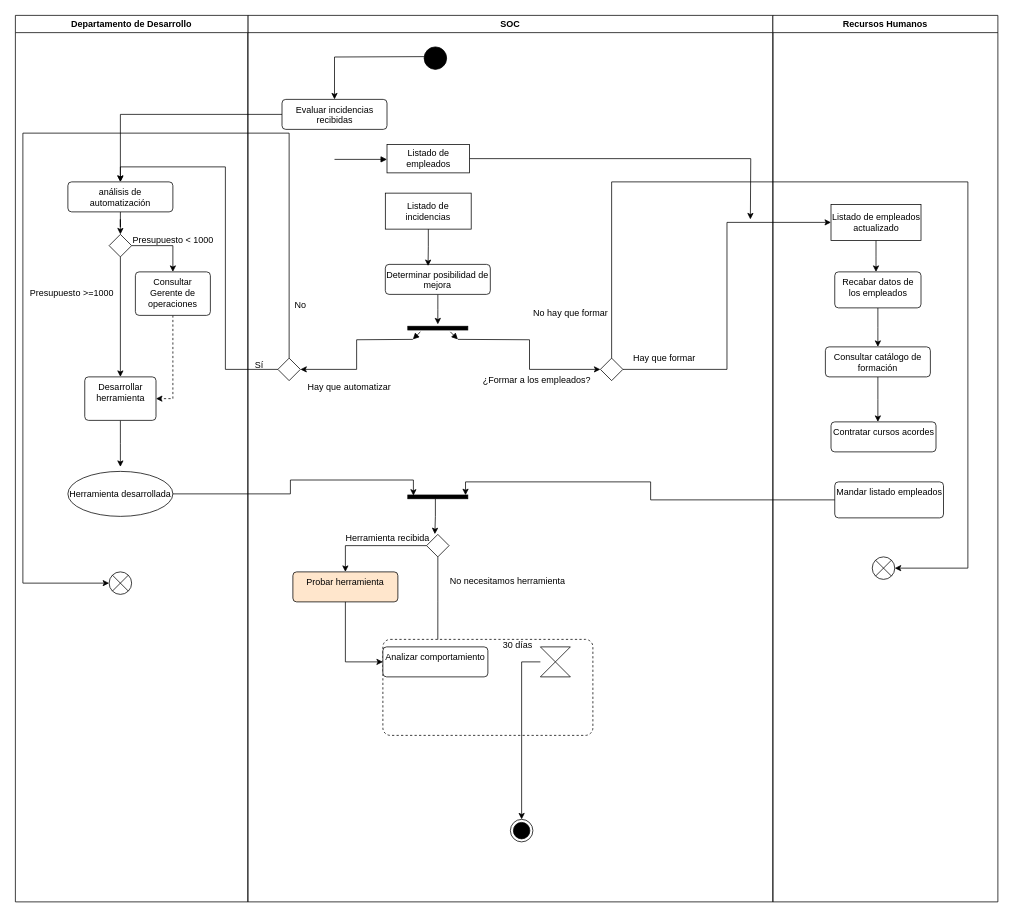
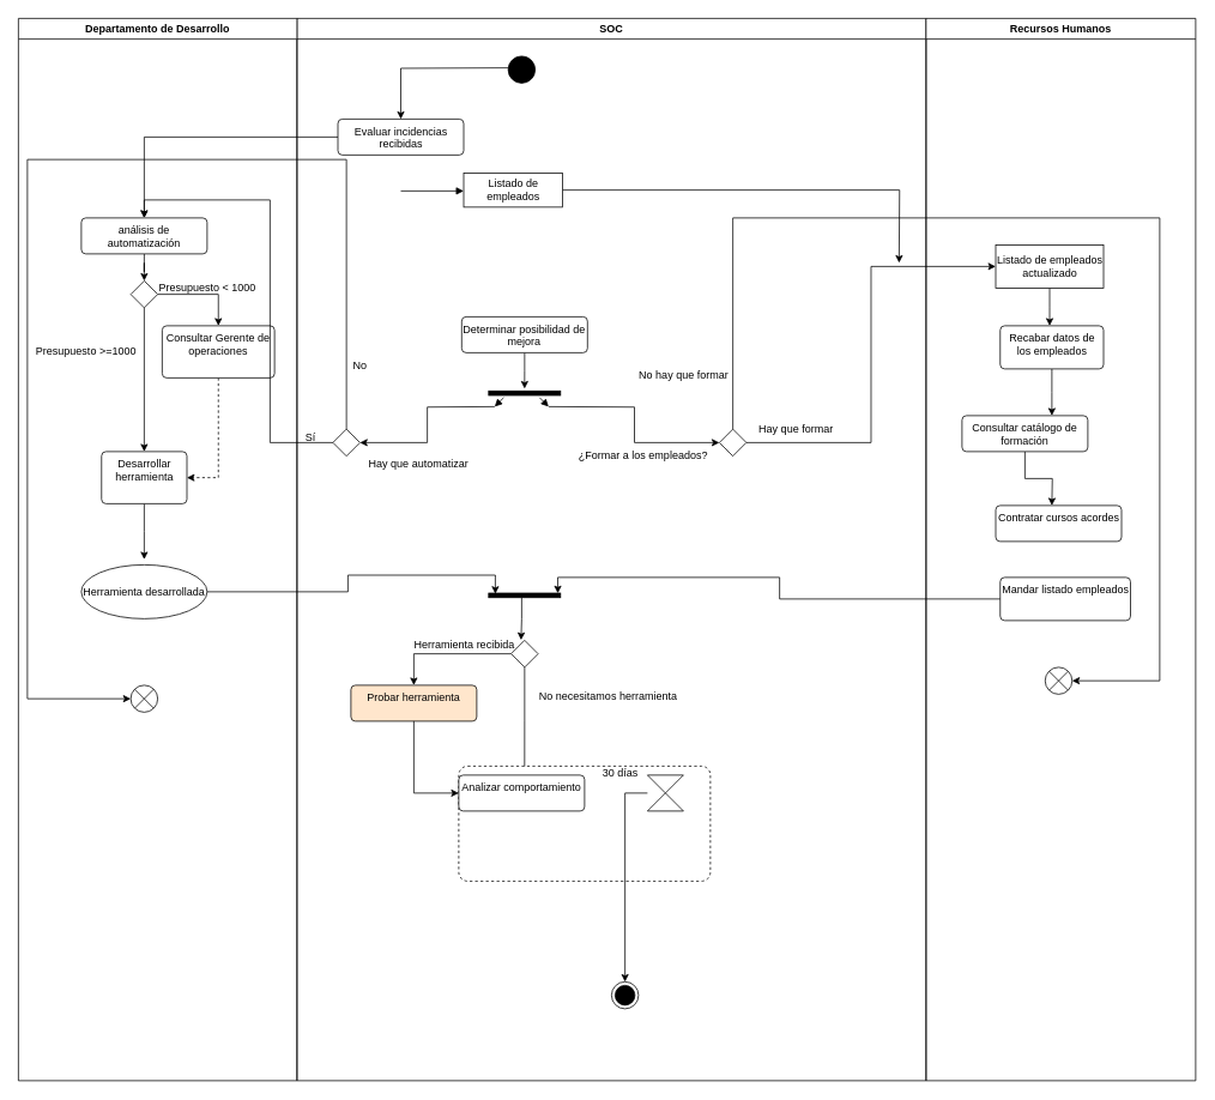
  <mxCell id="0" />
  <mxCell id="1" parent="0" />
  <mxCell id="2" value="SOC" style="swimlane;whiteSpace=wrap;fillOpacity=50;" vertex="1" parent="1"><mxGeometry x="330" y="20" width="700" height="1182" as="geometry" /></mxCell>
  <mxCell id="3" style="edgeStyle=orthogonalEdgeStyle;rounded=0;orthogonalLoop=1;jettySize=auto;html=1;entryX=0.5;entryY=0;entryDx=0;entryDy=0;" edge="1" parent="2" target="5"><mxGeometry relative="1" as="geometry"><mxPoint x="235.0" y="55.0" as="sourcePoint" /></mxGeometry></mxCell>
  <mxCell id="4" style="edgeStyle=orthogonalEdgeStyle;rounded=0;orthogonalLoop=1;jettySize=auto;html=1;" edge="1" parent="2" source="5" target="40"><mxGeometry relative="1" as="geometry" /></mxCell>
  <mxCell id="5" value="Evaluar incidencias recibidas&lt;div&gt;&lt;br&gt;&lt;/div&gt;" style="html=1;align=center;verticalAlign=top;rounded=1;absoluteArcSize=1;arcSize=10;dashed=0;whiteSpace=wrap;" vertex="1" parent="2"><mxGeometry x="45.5" y="112" width="140" height="40" as="geometry" /></mxCell>
- <mxCell id="6" value="Listado de incidencias" style="html=1;align=center;verticalAlign=middle;rounded=0;absoluteArcSize=1;arcSize=10;dashed=0;whiteSpace=wrap;" vertex="1" parent="2"><mxGeometry x="183.25" y="237" width="114.5" height="48" as="geometry" /></mxCell>
  <mxCell id="7" style="edgeStyle=orthogonalEdgeStyle;rounded=0;orthogonalLoop=1;jettySize=auto;html=1;entryX=0.5;entryY=0;entryDx=0;entryDy=0;" edge="1" parent="2" source="8"><mxGeometry relative="1" as="geometry"><mxPoint x="253.25" y="412" as="targetPoint" /></mxGeometry></mxCell>
  <mxCell id="8" value="Determinar posibilidad de mejora&lt;div&gt;&lt;br&gt;&lt;/div&gt;" style="html=1;align=center;verticalAlign=top;rounded=1;absoluteArcSize=1;arcSize=10;dashed=0;whiteSpace=wrap;" vertex="1" parent="2"><mxGeometry x="183.25" y="332" width="140" height="40" as="geometry" /></mxCell>
  <mxCell id="9" style="edgeStyle=orthogonalEdgeStyle;rounded=0;orthogonalLoop=1;jettySize=auto;html=1;" edge="1" parent="2" source="10"><mxGeometry relative="1" as="geometry"><mxPoint x="670" y="272" as="targetPoint" /></mxGeometry></mxCell>
  <mxCell id="10" value="Listado de empleados" style="html=1;align=center;verticalAlign=middle;rounded=0;absoluteArcSize=1;arcSize=10;dashed=0;whiteSpace=wrap;" vertex="1" parent="2"><mxGeometry x="185.5" y="172" width="110" height="38" as="geometry" /></mxCell>
  <mxCell id="11" value="" style="html=1;verticalAlign=bottom;labelBackgroundColor=none;endArrow=block;endFill=1;endSize=6;align=left;rounded=0;" edge="1" parent="2"><mxGeometry x="-1" relative="1" as="geometry"><mxPoint x="115.5" y="192" as="sourcePoint" /><mxPoint x="185.5" y="192" as="targetPoint" /></mxGeometry></mxCell>
- <mxCell id="12" style="edgeStyle=orthogonalEdgeStyle;rounded=0;orthogonalLoop=1;jettySize=auto;html=1;entryX=0.407;entryY=0.055;entryDx=0;entryDy=0;entryPerimeter=0;" edge="1" parent="2" source="6" target="8"><mxGeometry relative="1" as="geometry" /></mxCell>
  <mxCell id="13" value="" style="html=1;points=[];perimeter=orthogonalPerimeter;fillColor=strokeColor;rotation=90;" vertex="1" parent="2"><mxGeometry x="250.75" y="377" width="5" height="80" as="geometry" /></mxCell>
  <mxCell id="14" value="" style="html=1;verticalAlign=bottom;labelBackgroundColor=none;endArrow=block;endFill=1;rounded=0;" edge="1" parent="2"><mxGeometry width="160" relative="1" as="geometry"><mxPoint x="230" y="422" as="sourcePoint" /><mxPoint x="220" y="432" as="targetPoint" /></mxGeometry></mxCell>
  <mxCell id="15" value="" style="html=1;verticalAlign=bottom;labelBackgroundColor=none;endArrow=block;endFill=1;rounded=0;" edge="1" parent="2"><mxGeometry width="160" relative="1" as="geometry"><mxPoint x="270" y="422" as="sourcePoint" /><mxPoint x="280" y="432" as="targetPoint" /></mxGeometry></mxCell>
  <mxCell id="16" value="" style="html=1;points=[];perimeter=orthogonalPerimeter;fillColor=strokeColor;rotation=90;" vertex="1" parent="2"><mxGeometry x="250.75" y="602" width="5" height="80" as="geometry" /></mxCell>
  <mxCell id="17" style="edgeStyle=orthogonalEdgeStyle;rounded=0;orthogonalLoop=1;jettySize=auto;html=1;entryX=0.5;entryY=0;entryDx=0;entryDy=0;" edge="1" parent="2" source="19" target="22"><mxGeometry relative="1" as="geometry" /></mxCell>
  <mxCell id="18" style="edgeStyle=orthogonalEdgeStyle;rounded=0;orthogonalLoop=1;jettySize=auto;html=1;" edge="1" parent="2" source="19"><mxGeometry relative="1" as="geometry"><mxPoint x="253.25" y="842" as="targetPoint" /></mxGeometry></mxCell>
  <mxCell id="19" value="" style="rhombus;" vertex="1" parent="2"><mxGeometry x="238.25" y="692" width="30" height="30" as="geometry" /></mxCell>
  <mxCell id="20" style="edgeStyle=orthogonalEdgeStyle;rounded=0;orthogonalLoop=1;jettySize=auto;html=1;entryX=0.369;entryY=-0.01;entryDx=0;entryDy=0;entryPerimeter=0;" edge="1" parent="2" source="16" target="19"><mxGeometry relative="1" as="geometry"><Array as="points"><mxPoint x="250" y="668" /><mxPoint x="249" y="668" /></Array></mxGeometry></mxCell>
  <mxCell id="21" value="Herramienta recibida" style="text;html=1;align=center;verticalAlign=middle;resizable=0;points=[];autosize=1;strokeColor=none;fillColor=none;" vertex="1" parent="2"><mxGeometry x="120.75" y="682" width="130" height="30" as="geometry" /></mxCell>
  <mxCell id="22" value="Probar herramienta" style="html=1;align=center;verticalAlign=top;rounded=1;absoluteArcSize=1;arcSize=10;dashed=0;whiteSpace=wrap;fillColor=#ffe6cc;" vertex="1" parent="2"><mxGeometry x="60" y="742" width="140" height="40" as="geometry" /></mxCell>
  <mxCell id="23" value="" style="ellipse;html=1;shape=endState;fillColor=strokeColor;" vertex="1" parent="2"><mxGeometry x="350" y="1072" width="30" height="30" as="geometry" /></mxCell>
  <mxCell id="24" value="" style="ellipse;fillColor=strokeColor;html=1;" vertex="1" parent="2"><mxGeometry x="235" y="42" width="30" height="30" as="geometry" /></mxCell>
  <mxCell id="25" value="Hay que automatizar" style="text;html=1;align=center;verticalAlign=middle;resizable=0;points=[];autosize=1;strokeColor=none;fillColor=none;" vertex="1" parent="2"><mxGeometry x="70" y="481" width="130" height="30" as="geometry" /></mxCell>
  <mxCell id="26" value="" style="rhombus;" vertex="1" parent="2"><mxGeometry x="40" y="457" width="30" height="30" as="geometry" /></mxCell>
  <mxCell id="27" value="Sí" style="text;html=1;align=center;verticalAlign=middle;resizable=0;points=[];autosize=1;strokeColor=none;fillColor=none;" vertex="1" parent="2"><mxGeometry y="451" width="30" height="30" as="geometry" /></mxCell>
  <mxCell id="28" value="No" style="text;html=1;align=center;verticalAlign=middle;resizable=0;points=[];autosize=1;strokeColor=none;fillColor=none;" vertex="1" parent="2"><mxGeometry x="50" y="372" width="40" height="30" as="geometry" /></mxCell>
  <mxCell id="29" value="" style="rhombus;" vertex="1" parent="2"><mxGeometry x="470" y="457" width="30" height="30" as="geometry" /></mxCell>
  <mxCell id="30" value="No hay que formar" style="text;html=1;align=center;verticalAlign=middle;resizable=0;points=[];autosize=1;strokeColor=none;fillColor=none;" vertex="1" parent="2"><mxGeometry x="370" y="382" width="120" height="30" as="geometry" /></mxCell>
  <mxCell id="31" value="Hay que formar" style="text;html=1;align=center;verticalAlign=middle;resizable=0;points=[];autosize=1;strokeColor=none;fillColor=none;" vertex="1" parent="2"><mxGeometry x="500" y="442" width="110" height="30" as="geometry" /></mxCell>
  <mxCell id="32" value="¿Formar a los empleados?" style="text;html=1;align=center;verticalAlign=middle;resizable=0;points=[];autosize=1;strokeColor=none;fillColor=none;" vertex="1" parent="2"><mxGeometry x="300" y="472" width="170" height="30" as="geometry" /></mxCell>
  <mxCell id="33" value="No necesitamos herramienta&lt;div&gt;&lt;br&gt;&lt;/div&gt;" style="text;html=1;align=center;verticalAlign=middle;resizable=0;points=[];autosize=1;strokeColor=none;fillColor=none;" vertex="1" parent="2"><mxGeometry x="255.75" y="742" width="180" height="40" as="geometry" /></mxCell>
  <mxCell id="34" value="" style="html=1;align=center;verticalAlign=top;rounded=1;absoluteArcSize=1;arcSize=20;dashed=1;whiteSpace=wrap;" vertex="1" parent="2"><mxGeometry x="180" y="832" width="280" height="128" as="geometry" /></mxCell>
  <mxCell id="35" style="edgeStyle=orthogonalEdgeStyle;rounded=0;orthogonalLoop=1;jettySize=auto;html=1;entryX=0.5;entryY=0;entryDx=0;entryDy=0;" edge="1" parent="2" source="36" target="23"><mxGeometry relative="1" as="geometry" /></mxCell>
  <mxCell id="36" value="" style="shape=collate;html=1;" vertex="1" parent="2"><mxGeometry x="390" y="842" width="40" height="40" as="geometry" /></mxCell>
  <mxCell id="37" value="30 días&lt;div&gt;&lt;br&gt;&lt;/div&gt;" style="text;html=1;align=center;verticalAlign=middle;whiteSpace=wrap;rounded=0;" vertex="1" parent="2"><mxGeometry x="330" y="832" width="60" height="30" as="geometry" /></mxCell>
  <mxCell id="38" value="Departamento de Desarrollo" style="swimlane;whiteSpace=wrap" vertex="1" parent="1"><mxGeometry x="20" y="20" width="310" height="1182" as="geometry" /></mxCell>
  <mxCell id="39" style="edgeStyle=orthogonalEdgeStyle;rounded=0;orthogonalLoop=1;jettySize=auto;html=1;entryX=0.5;entryY=0;entryDx=0;entryDy=0;" edge="1" parent="38" source="40" target="43"><mxGeometry relative="1" as="geometry" /></mxCell>
  <mxCell id="40" value="análisis de automatización" style="html=1;align=center;verticalAlign=top;rounded=1;absoluteArcSize=1;arcSize=10;dashed=0;whiteSpace=wrap;" vertex="1" parent="38"><mxGeometry x="70" y="222" width="140" height="40" as="geometry" /></mxCell>
  <mxCell id="41" style="edgeStyle=orthogonalEdgeStyle;rounded=0;orthogonalLoop=1;jettySize=auto;html=1;entryX=0.5;entryY=0;entryDx=0;entryDy=0;" edge="1" parent="38" source="43" target="45"><mxGeometry relative="1" as="geometry" /></mxCell>
  <mxCell id="42" style="edgeStyle=orthogonalEdgeStyle;rounded=0;orthogonalLoop=1;jettySize=auto;html=1;entryX=0.5;entryY=0;entryDx=0;entryDy=0;" edge="1" parent="38" source="43" target="47"><mxGeometry relative="1" as="geometry" /></mxCell>
  <mxCell id="43" value="" style="rhombus;" vertex="1" parent="38"><mxGeometry x="125" y="292" width="30" height="30" as="geometry" /></mxCell>
  <mxCell id="44" style="edgeStyle=orthogonalEdgeStyle;rounded=0;orthogonalLoop=1;jettySize=auto;html=1;" edge="1" parent="38" source="45"><mxGeometry relative="1" as="geometry"><mxPoint x="140.0" y="602" as="targetPoint" /></mxGeometry></mxCell>
  <mxCell id="45" value="&lt;div&gt;&lt;span style=&quot;background-color: transparent; color: light-dark(rgb(0, 0, 0), rgb(255, 255, 255));&quot;&gt;Desarrollar herramienta&lt;/span&gt;&lt;/div&gt;" style="html=1;align=center;verticalAlign=top;rounded=1;absoluteArcSize=1;arcSize=10;dashed=0;whiteSpace=wrap;" vertex="1" parent="38"><mxGeometry x="92.5" y="482" width="95" height="58" as="geometry" /></mxCell>
  <mxCell id="46" style="edgeStyle=orthogonalEdgeStyle;rounded=0;orthogonalLoop=1;jettySize=auto;html=1;entryX=1;entryY=0.5;entryDx=0;entryDy=0;dashed=1;" edge="1" parent="38" source="47" target="45"><mxGeometry relative="1" as="geometry" /></mxCell>
- <mxCell id="47" value="&lt;div&gt;Consultar Gerente de operaciones&lt;/div&gt;" style="html=1;align=center;verticalAlign=top;rounded=1;absoluteArcSize=1;arcSize=10;dashed=0;whiteSpace=wrap;" vertex="1" parent="38"><mxGeometry x="160" y="342" width="100" height="58" as="geometry" /></mxCell>
+ <mxCell id="47" value="&lt;div&gt;Consultar Gerente de operaciones&lt;/div&gt;" style="html=1;align=center;verticalAlign=top;rounded=1;absoluteArcSize=1;arcSize=10;dashed=0;whiteSpace=wrap;" vertex="1" parent="38"><mxGeometry x="160" y="342" width="125" height="58" as="geometry" /></mxCell>
  <mxCell id="48" value="Presupuesto &amp;gt;=1000" style="text;html=1;align=center;verticalAlign=middle;resizable=0;points=[];autosize=1;strokeColor=none;fillColor=none;" vertex="1" parent="38"><mxGeometry x="10" y="356" width="130" height="30" as="geometry" /></mxCell>
  <mxCell id="49" value="Presupuesto &amp;lt; 1000" style="text;html=1;align=center;verticalAlign=middle;resizable=0;points=[];autosize=1;strokeColor=none;fillColor=none;" vertex="1" parent="38"><mxGeometry x="145" y="285" width="130" height="30" as="geometry" /></mxCell>
  <mxCell id="50" value="Herramienta desarrollada" style="ellipse;html=1;align=center;verticalAlign=middle;absoluteArcSize=1;arcSize=10;dashed=0;whiteSpace=wrap;" vertex="1" parent="38"><mxGeometry x="70" y="608" width="140" height="60" as="geometry" /></mxCell>
  <mxCell id="51" value="" style="shape=sumEllipse;perimeter=ellipsePerimeter;html=1;backgroundOutline=1;" vertex="1" parent="38"><mxGeometry x="125" y="742" width="30" height="30" as="geometry" /></mxCell>
  <mxCell id="52" value="Recursos Humanos" style="swimlane;whiteSpace=wrap" vertex="1" parent="1"><mxGeometry x="1030" y="20" width="300" height="1182" as="geometry" /></mxCell>
  <mxCell id="53" style="edgeStyle=orthogonalEdgeStyle;rounded=0;orthogonalLoop=1;jettySize=auto;html=1;" edge="1" parent="52" source="54"><mxGeometry relative="1" as="geometry"><mxPoint x="137.5" y="342" as="targetPoint" /></mxGeometry></mxCell>
  <mxCell id="54" value="Listado de empleados actualizado" style="html=1;align=center;verticalAlign=middle;rounded=0;absoluteArcSize=1;arcSize=10;dashed=0;whiteSpace=wrap;" vertex="1" parent="52"><mxGeometry x="77.5" y="252" width="120" height="48" as="geometry" /></mxCell>
  <mxCell id="55" style="edgeStyle=orthogonalEdgeStyle;rounded=0;orthogonalLoop=1;jettySize=auto;html=1;" edge="1" parent="52" source="56"><mxGeometry relative="1" as="geometry"><mxPoint x="140.0" y="442" as="targetPoint" /></mxGeometry></mxCell>
  <mxCell id="56" value="Recabar datos de los empleados&lt;div&gt;&lt;br&gt;&lt;/div&gt;" style="html=1;align=center;verticalAlign=top;rounded=1;absoluteArcSize=1;arcSize=10;dashed=0;whiteSpace=wrap;" vertex="1" parent="52"><mxGeometry x="82.5" y="342" width="115" height="48" as="geometry" /></mxCell>
  <mxCell id="57" style="edgeStyle=orthogonalEdgeStyle;rounded=0;orthogonalLoop=1;jettySize=auto;html=1;" edge="1" parent="52" source="58"><mxGeometry relative="1" as="geometry"><mxPoint x="140" y="542" as="targetPoint" /></mxGeometry></mxCell>
- <mxCell id="58" value="Consultar catálogo de formación" style="html=1;align=center;verticalAlign=top;rounded=1;absoluteArcSize=1;arcSize=10;dashed=0;whiteSpace=wrap;" vertex="1" parent="52"><mxGeometry x="70" y="442" width="140" height="40" as="geometry" /></mxCell>
+ <mxCell id="58" value="Consultar catálogo de formación" style="html=1;align=center;verticalAlign=top;rounded=1;absoluteArcSize=1;arcSize=10;dashed=0;whiteSpace=wrap;" vertex="1" parent="52"><mxGeometry x="40" y="442" width="140" height="40" as="geometry" /></mxCell>
  <mxCell id="59" value="Contratar cursos acordes" style="html=1;align=center;verticalAlign=top;rounded=1;absoluteArcSize=1;arcSize=10;dashed=0;whiteSpace=wrap;" vertex="1" parent="52"><mxGeometry x="77.5" y="542" width="140" height="40" as="geometry" /></mxCell>
  <mxCell id="60" value="" style="shape=sumEllipse;perimeter=ellipsePerimeter;html=1;backgroundOutline=1;" vertex="1" parent="52"><mxGeometry x="132.5" y="722" width="30" height="30" as="geometry" /></mxCell>
  <mxCell id="61" value="Mandar listado empleados&lt;div&gt;&lt;br&gt;&lt;/div&gt;" style="html=1;align=center;verticalAlign=top;rounded=1;absoluteArcSize=1;arcSize=10;dashed=0;whiteSpace=wrap;" vertex="1" parent="52"><mxGeometry x="82.5" y="622" width="145" height="48" as="geometry" /></mxCell>
  <mxCell id="62" style="edgeStyle=orthogonalEdgeStyle;rounded=0;orthogonalLoop=1;jettySize=auto;html=1;entryX=1;entryY=0.5;entryDx=0;entryDy=0;" edge="1" parent="1" target="26"><mxGeometry relative="1" as="geometry"><mxPoint x="550" y="452" as="sourcePoint" /></mxGeometry></mxCell>
  <mxCell id="63" style="edgeStyle=orthogonalEdgeStyle;rounded=0;orthogonalLoop=1;jettySize=auto;html=1;entryX=0;entryY=0.5;entryDx=0;entryDy=0;" edge="1" parent="1" target="29"><mxGeometry relative="1" as="geometry"><mxPoint x="610" y="452" as="sourcePoint" /></mxGeometry></mxCell>
  <mxCell id="64" style="edgeStyle=orthogonalEdgeStyle;rounded=0;orthogonalLoop=1;jettySize=auto;html=1;entryX=0.167;entryY=0.907;entryDx=0;entryDy=0;entryPerimeter=0;" edge="1" parent="1" source="50" target="16"><mxGeometry relative="1" as="geometry"><mxPoint x="540" y="632" as="targetPoint" /></mxGeometry></mxCell>
  <mxCell id="65" style="edgeStyle=orthogonalEdgeStyle;rounded=0;orthogonalLoop=1;jettySize=auto;html=1;entryX=0.04;entryY=0.038;entryDx=0;entryDy=0;entryPerimeter=0;" edge="1" parent="1" source="61" target="16"><mxGeometry relative="1" as="geometry"><mxPoint x="620" y="652" as="targetPoint" /><Array as="points"><mxPoint x="867" y="666" /><mxPoint x="867" y="642" /><mxPoint x="620" y="642" /></Array></mxGeometry></mxCell>
  <mxCell id="66" value="Analizar comportamiento" style="html=1;align=center;verticalAlign=top;rounded=1;absoluteArcSize=1;arcSize=10;dashed=0;whiteSpace=wrap;" vertex="1" parent="1"><mxGeometry x="510" y="862" width="140" height="40" as="geometry" /></mxCell>
  <mxCell id="67" style="edgeStyle=orthogonalEdgeStyle;rounded=0;orthogonalLoop=1;jettySize=auto;html=1;entryX=0;entryY=0.5;entryDx=0;entryDy=0;" edge="1" parent="1" source="22" target="66"><mxGeometry relative="1" as="geometry" /></mxCell>
  <mxCell id="68" style="edgeStyle=orthogonalEdgeStyle;rounded=0;orthogonalLoop=1;jettySize=auto;html=1;entryX=0.5;entryY=0;entryDx=0;entryDy=0;" edge="1" parent="1" source="26" target="40"><mxGeometry relative="1" as="geometry" /></mxCell>
  <mxCell id="69" style="edgeStyle=orthogonalEdgeStyle;rounded=0;orthogonalLoop=1;jettySize=auto;html=1;entryX=0;entryY=0.5;entryDx=0;entryDy=0;" edge="1" parent="1" source="26" target="51"><mxGeometry relative="1" as="geometry"><Array as="points"><mxPoint x="30" y="177" /><mxPoint x="30" y="777" /></Array></mxGeometry></mxCell>
  <mxCell id="70" style="edgeStyle=orthogonalEdgeStyle;rounded=0;orthogonalLoop=1;jettySize=auto;html=1;entryX=1;entryY=0.5;entryDx=0;entryDy=0;" edge="1" parent="1" source="29" target="60"><mxGeometry relative="1" as="geometry"><Array as="points"><mxPoint x="815" y="242" /><mxPoint x="1290" y="242" /><mxPoint x="1290" y="757" /></Array></mxGeometry></mxCell>
  <mxCell id="71" style="edgeStyle=orthogonalEdgeStyle;rounded=0;orthogonalLoop=1;jettySize=auto;html=1;entryX=0;entryY=0.5;entryDx=0;entryDy=0;" edge="1" parent="1" source="29" target="54"><mxGeometry relative="1" as="geometry" /></mxCell>
